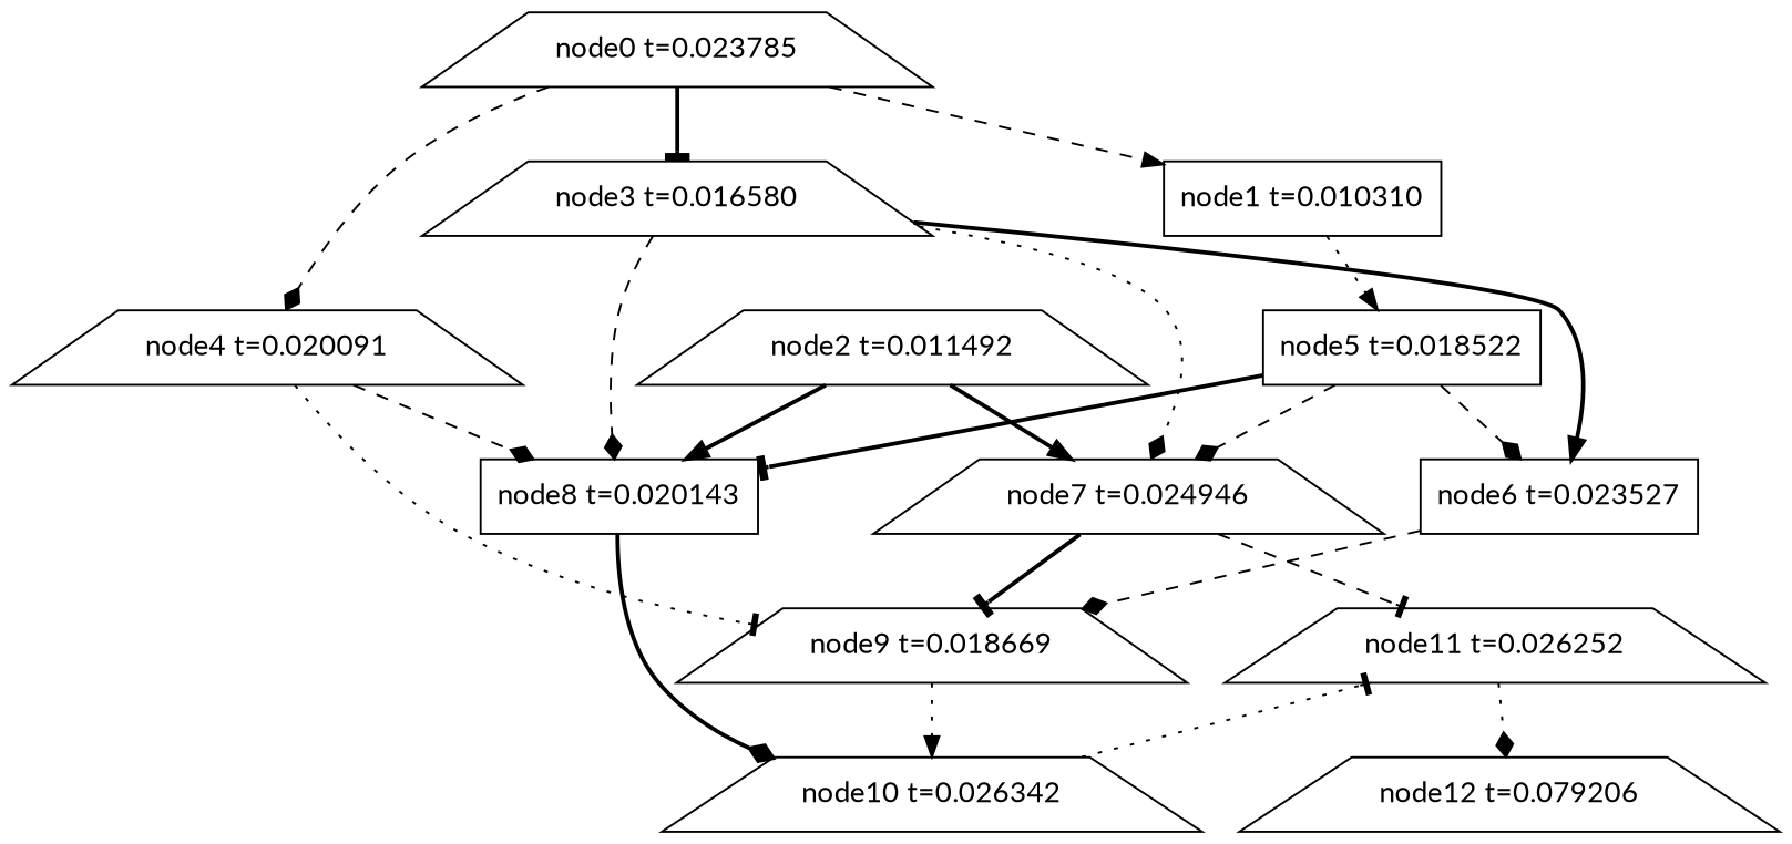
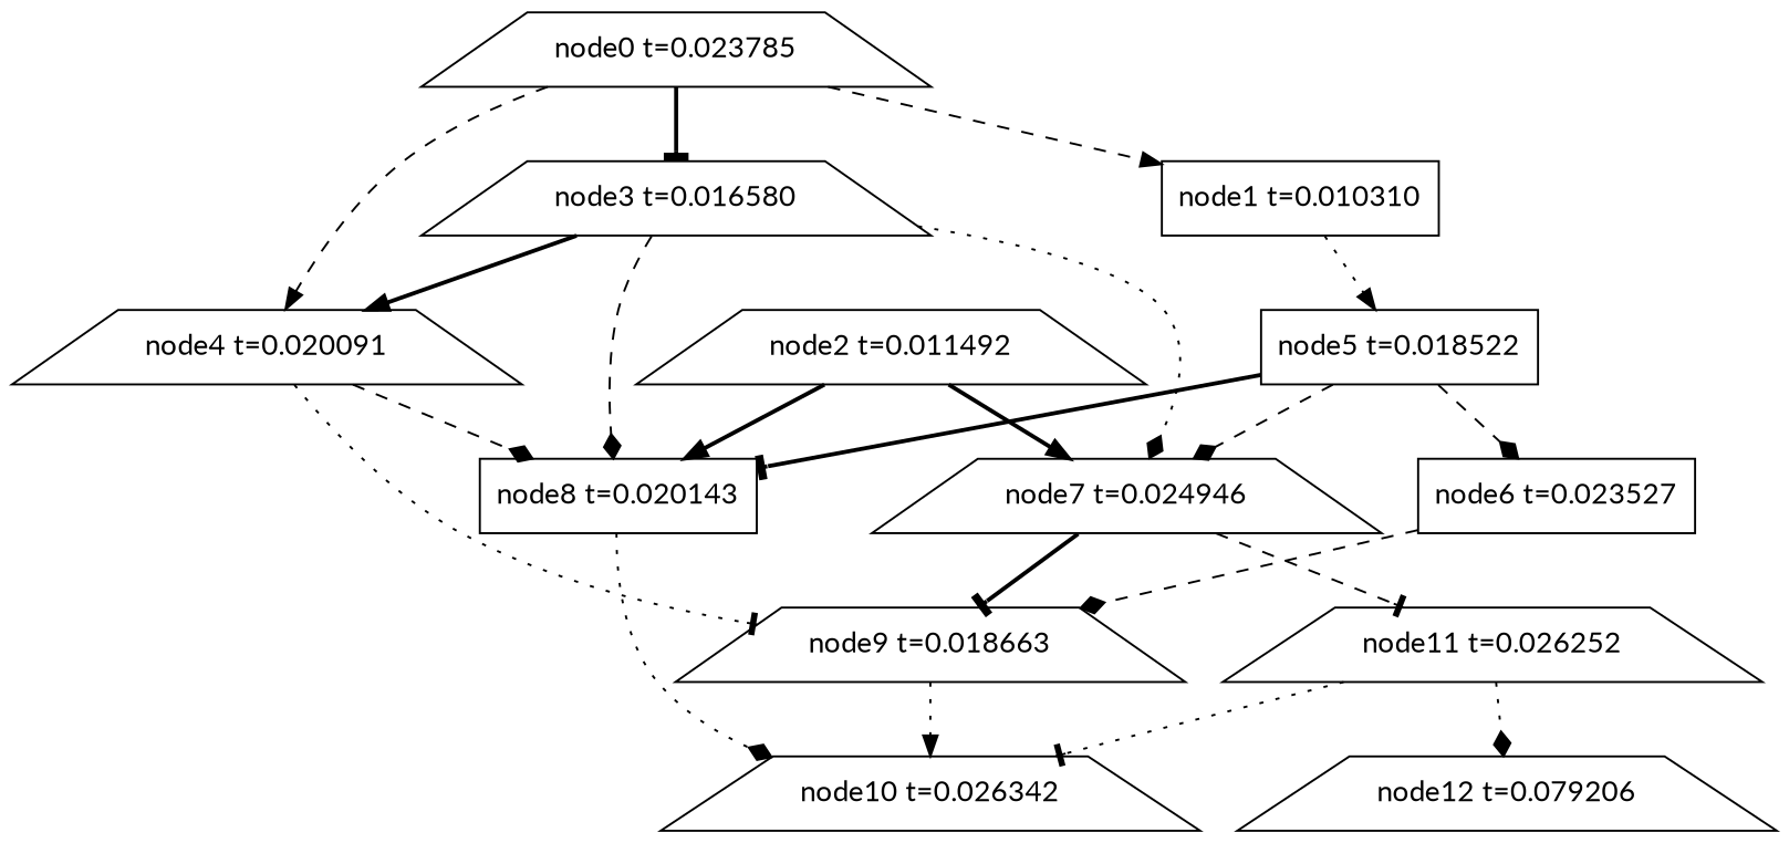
  digraph {
    fontname=Lato
    node [fontname=Lato shape=trapezium]
    edge [arrowhead=diamond fontname=Lato style=dashed]
    n1 [label="node12 t=0.079206"]
    n2 [label="node11 t=0.026252"]
    n3 [label="node10 t=0.026342"]
-   n4 [label="node9 t=0.018669"]
+   n4 [label="node9 t=0.018663"]
    n5 [label="node8 t=0.020143" shape=box]
    n6 [label="node7 t=0.024946"]
    n7 [label="node6 t=0.023527" shape=box]
    n8 [label="node5 t=0.018522" shape=box]
    n9 [label="node4 t=0.020091"]
    n10 [label="node3 t=0.016580"]
    n11 [label="node2 t=0.011492"]
    n12 [label="node1 t=0.010310" shape=box]
    n13 [label="node0 t=0.023785"]
    n2 -> n1 [style=dotted]
-   n3 -> n2 [arrowhead=tee style=dotted]
+   n2 -> n3 [arrowhead=tee style=dotted]
    n4 -> n3 [arrowhead=normal style=dotted]
-   n5 -> n3 [style=bold]
+   n5 -> n3 [style=dotted]
    n6 -> n2 [arrowhead=tee]
    n6 -> n4 [arrowhead=tee style=bold]
    n7 -> n4
    n8 -> n5 [arrowhead=tee style=bold]
    n8 -> n6
    n8 -> n7
    n9 -> n4 [arrowhead=tee style=dotted]
    n9 -> n5
    n10 -> n5
    n10 -> n6 [style=dotted]
-   n10 -> n7 [arrowhead=normal style=bold]
+   n10 -> n9 [arrowhead=normal style=bold]
    n11 -> n5 [arrowhead=normal style=bold]
    n11 -> n6 [arrowhead=normal style=bold]
    n12 -> n8 [arrowhead=normal style=dotted]
-   n13 -> n9
+   n13 -> n9 [arrowhead=normal]
    n13 -> n10 [arrowhead=tee style=bold]
    n13 -> n12 [arrowhead=normal]
  }
